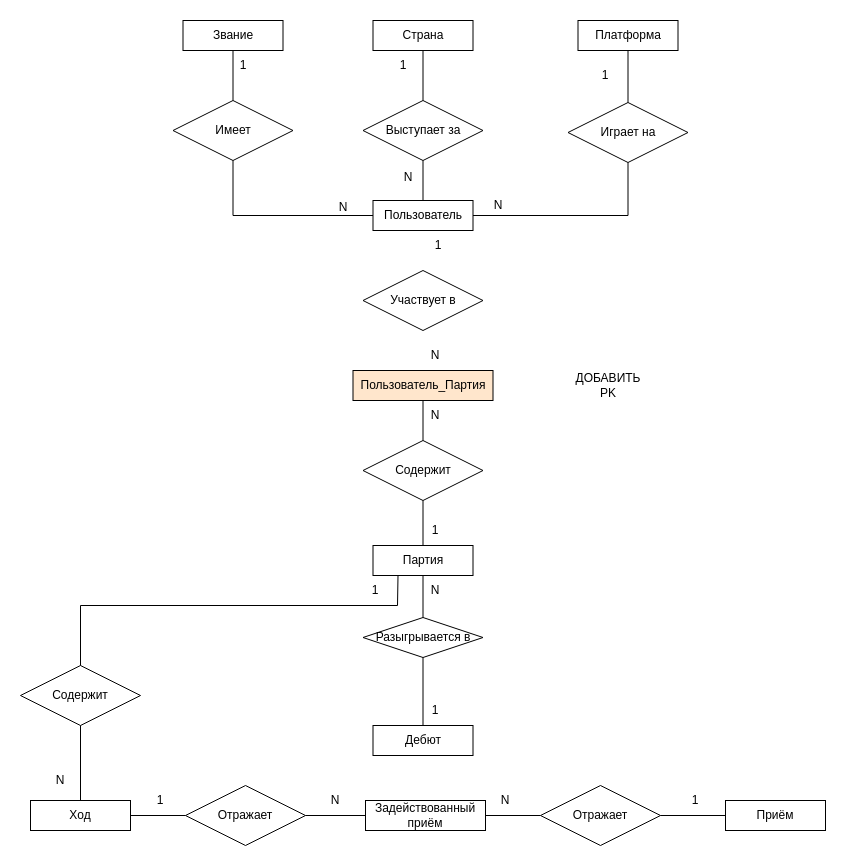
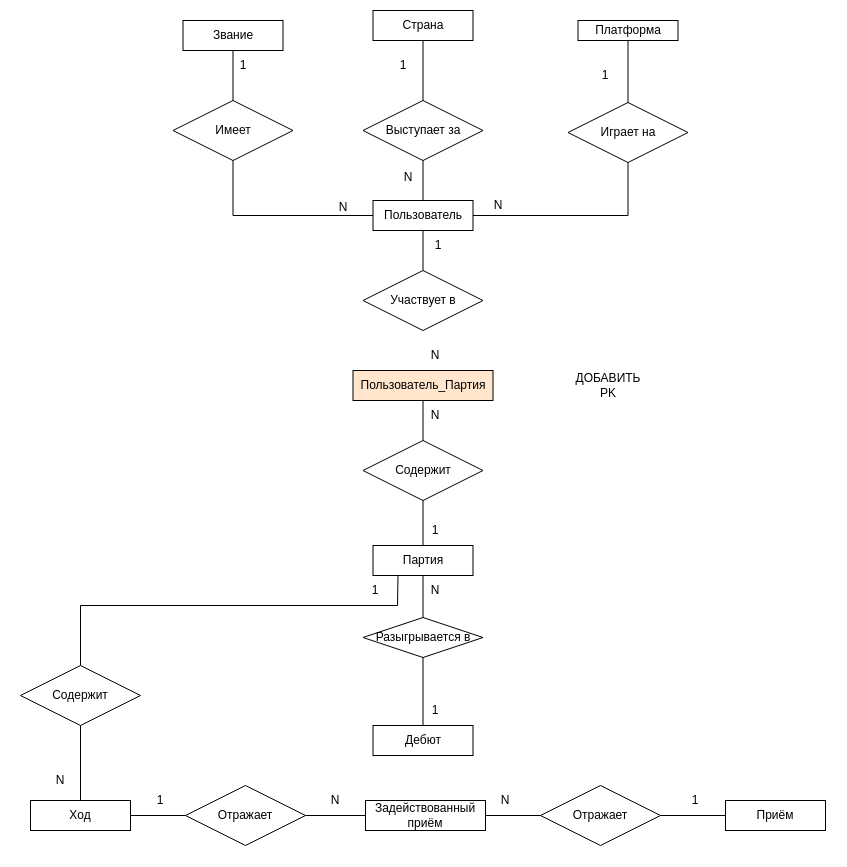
  <mxCell id="0" />
  <mxCell id="1" parent="0" />
  <mxCell id="2" value="Дебют" style="whiteSpace=wrap;html=1;align=center;" parent="1" vertex="1"><mxGeometry x="372.5" y="725" width="100" height="30" as="geometry" /></mxCell>
  <mxCell id="3" value="Партия" style="whiteSpace=wrap;html=1;align=center;" parent="1" vertex="1"><mxGeometry x="372.5" y="545" width="100" height="30" as="geometry" /></mxCell>
  <mxCell id="4" value="Приём" style="whiteSpace=wrap;html=1;align=center;" parent="1" vertex="1"><mxGeometry x="725" y="800" width="100" height="30" as="geometry" /></mxCell>
- <mxCell id="5" value="Платформа" style="whiteSpace=wrap;html=1;align=center;" parent="1" vertex="1"><mxGeometry x="577.5" width="100" height="30" as="geometry" y="20" /></mxCell>
+ <mxCell id="5" value="Платформа" style="whiteSpace=wrap;html=1;align=center;" parent="1" vertex="1"><mxGeometry x="577.5" y="20" width="100" height="20" as="geometry" /></mxCell>
  <mxCell id="6" value="Пользователь" style="whiteSpace=wrap;html=1;align=center;" parent="1" vertex="1"><mxGeometry x="372.5" y="200" width="100" height="30" as="geometry" /></mxCell>
- <mxCell id="7" value="Страна" style="whiteSpace=wrap;html=1;align=center;" parent="1" vertex="1"><mxGeometry x="372.5" width="100" height="30" as="geometry" y="20" /></mxCell>
+ <mxCell id="7" value="Страна" style="whiteSpace=wrap;html=1;align=center;" parent="1" vertex="1"><mxGeometry x="372.5" y="10" width="100" height="30" as="geometry" /></mxCell>
  <mxCell id="8" value="Звание" style="whiteSpace=wrap;html=1;align=center;" parent="1" vertex="1"><mxGeometry x="182.5" width="100" height="30" as="geometry" y="20" /></mxCell>
  <mxCell id="9" value="Содержит" style="shape=rhombus;perimeter=rhombusPerimeter;whiteSpace=wrap;html=1;align=center;" parent="1" vertex="1"><mxGeometry x="362.5" y="440" width="120" height="60" as="geometry" /></mxCell>
  <mxCell id="10" value="" style="endArrow=none;html=1;rounded=0;exitX=0.5;exitY=0;exitDx=0;exitDy=0;entryX=0.5;entryY=1;entryDx=0;entryDy=0;" parent="1" source="3" target="9" edge="1"><mxGeometry relative="1" as="geometry"><mxPoint x="435" y="410" as="sourcePoint" /><mxPoint x="595" y="410" as="targetPoint" /></mxGeometry></mxCell>
  <mxCell id="11" value="Играет на" style="shape=rhombus;perimeter=rhombusPerimeter;whiteSpace=wrap;html=1;align=center;" parent="1" vertex="1"><mxGeometry x="567.5" y="102" width="120" height="60" as="geometry" /></mxCell>
  <mxCell id="12" value="" style="endArrow=none;html=1;rounded=0;exitX=0.5;exitY=0;exitDx=0;exitDy=0;entryX=0.5;entryY=1;entryDx=0;entryDy=0;" parent="1" source="11" target="5" edge="1"><mxGeometry relative="1" as="geometry"><mxPoint x="432.5" y="260" as="sourcePoint" /><mxPoint x="597.5" y="310" as="targetPoint" /></mxGeometry></mxCell>
  <mxCell id="13" value="Выступает за" style="shape=rhombus;perimeter=rhombusPerimeter;whiteSpace=wrap;html=1;align=center;" parent="1" vertex="1"><mxGeometry x="362.5" y="100" width="120" height="60" as="geometry" /></mxCell>
  <mxCell id="14" value="" style="endArrow=none;html=1;rounded=0;exitX=0.5;exitY=1;exitDx=0;exitDy=0;" parent="1" source="13" target="6" edge="1"><mxGeometry relative="1" as="geometry"><mxPoint x="272.5" y="360" as="sourcePoint" /><mxPoint x="272.5" y="410" as="targetPoint" /></mxGeometry></mxCell>
  <mxCell id="15" value="" style="endArrow=none;html=1;rounded=0;exitX=0.5;exitY=1;exitDx=0;exitDy=0;entryX=0.5;entryY=0;entryDx=0;entryDy=0;" parent="1" source="7" target="13" edge="1"><mxGeometry relative="1" as="geometry"><mxPoint x="282.5" y="370" as="sourcePoint" /><mxPoint x="282.5" y="420" as="targetPoint" /></mxGeometry></mxCell>
  <mxCell id="16" value="Имеет" style="shape=rhombus;perimeter=rhombusPerimeter;whiteSpace=wrap;html=1;align=center;" parent="1" vertex="1"><mxGeometry x="172.5" y="100" width="120" height="60" as="geometry" /></mxCell>
  <mxCell id="17" value="" style="endArrow=none;html=1;rounded=0;exitX=0.5;exitY=1;exitDx=0;exitDy=0;entryX=0.5;entryY=0;entryDx=0;entryDy=0;" parent="1" source="8" target="16" edge="1"><mxGeometry relative="1" as="geometry"><mxPoint x="272.5" y="360" as="sourcePoint" /><mxPoint x="272.5" y="410" as="targetPoint" /></mxGeometry></mxCell>
  <mxCell id="18" value="" style="endArrow=none;html=1;rounded=0;exitX=0.5;exitY=1;exitDx=0;exitDy=0;entryX=0;entryY=0.5;entryDx=0;entryDy=0;" parent="1" source="16" target="6" edge="1"><mxGeometry relative="1" as="geometry"><mxPoint x="282.5" y="370" as="sourcePoint" /><mxPoint x="282.5" y="420" as="targetPoint" /><Array as="points"><mxPoint x="232.5" y="215" /></Array></mxGeometry></mxCell>
  <mxCell id="19" value="Разыгрывается в" style="shape=rhombus;perimeter=rhombusPerimeter;whiteSpace=wrap;html=1;align=center;" parent="1" vertex="1"><mxGeometry x="362.5" y="617" width="120" height="40" as="geometry" /></mxCell>
  <mxCell id="20" value="" style="endArrow=none;html=1;rounded=0;exitX=0.5;exitY=1;exitDx=0;exitDy=0;entryX=0.5;entryY=0;entryDx=0;entryDy=0;" parent="1" source="3" target="19" edge="1"><mxGeometry relative="1" as="geometry"><mxPoint x="440" y="565" as="sourcePoint" /><mxPoint x="600" y="565" as="targetPoint" /></mxGeometry></mxCell>
  <mxCell id="21" value="" style="endArrow=none;html=1;rounded=0;exitX=0.5;exitY=0;exitDx=0;exitDy=0;entryX=0.5;entryY=1;entryDx=0;entryDy=0;" parent="1" source="2" target="19" edge="1"><mxGeometry relative="1" as="geometry"><mxPoint x="435" y="585" as="sourcePoint" /><mxPoint x="435" y="645" as="targetPoint" /></mxGeometry></mxCell>
  <mxCell id="22" value="Содержит" style="shape=rhombus;perimeter=rhombusPerimeter;whiteSpace=wrap;html=1;align=center;" parent="1" vertex="1"><mxGeometry x="20" y="665" width="120" height="60" as="geometry" /></mxCell>
  <mxCell id="23" value="N" style="text;html=1;strokeColor=none;fillColor=none;align=center;verticalAlign=middle;whiteSpace=wrap;rounded=0;" parent="1" vertex="1"><mxGeometry x="405" y="575" width="60" height="30" as="geometry" /></mxCell>
  <mxCell id="24" value="N" style="text;html=1;strokeColor=none;fillColor=none;align=center;verticalAlign=middle;whiteSpace=wrap;rounded=0;" parent="1" vertex="1"><mxGeometry x="405" y="400" width="60" height="30" as="geometry" /></mxCell>
  <mxCell id="25" value="N" style="text;html=1;strokeColor=none;fillColor=none;align=center;verticalAlign=middle;whiteSpace=wrap;rounded=0;" parent="1" vertex="1"><mxGeometry x="467.5" y="190" width="60" height="30" as="geometry" /></mxCell>
  <mxCell id="26" value="N" style="text;html=1;strokeColor=none;fillColor=none;align=center;verticalAlign=middle;whiteSpace=wrap;rounded=0;" parent="1" vertex="1"><mxGeometry x="377.5" y="162" width="60" height="30" as="geometry" /></mxCell>
  <mxCell id="27" value="1" style="text;html=1;strokeColor=none;fillColor=none;align=center;verticalAlign=middle;whiteSpace=wrap;rounded=0;" parent="1" vertex="1"><mxGeometry x="574.5" y="60" width="60" height="30" as="geometry" /></mxCell>
  <mxCell id="28" value="1" style="text;html=1;strokeColor=none;fillColor=none;align=center;verticalAlign=middle;whiteSpace=wrap;rounded=0;" parent="1" vertex="1"><mxGeometry x="212.5" y="50" width="60" height="30" as="geometry" /></mxCell>
  <mxCell id="29" value="1" style="text;html=1;strokeColor=none;fillColor=none;align=center;verticalAlign=middle;whiteSpace=wrap;rounded=0;" parent="1" vertex="1"><mxGeometry x="372.5" y="50" width="60" height="30" as="geometry" /></mxCell>
  <mxCell id="30" value="1" style="text;html=1;strokeColor=none;fillColor=none;align=center;verticalAlign=middle;whiteSpace=wrap;rounded=0;" parent="1" vertex="1"><mxGeometry x="405" y="695" width="60" height="30" as="geometry" /></mxCell>
  <mxCell id="31" value="N" style="text;html=1;strokeColor=none;fillColor=none;align=center;verticalAlign=middle;whiteSpace=wrap;rounded=0;" parent="1" vertex="1"><mxGeometry x="30" y="765" width="60" height="30" as="geometry" /></mxCell>
  <mxCell id="32" value="Ход" style="whiteSpace=wrap;html=1;align=center;" parent="1" vertex="1"><mxGeometry x="30" y="800" width="100" height="30" as="geometry" /></mxCell>
  <mxCell id="33" value="N" style="text;html=1;strokeColor=none;fillColor=none;align=center;verticalAlign=middle;whiteSpace=wrap;rounded=0;" parent="1" vertex="1"><mxGeometry x="305" y="785" width="60" height="30" as="geometry" /></mxCell>
  <mxCell id="34" value="N" style="text;html=1;strokeColor=none;fillColor=none;align=center;verticalAlign=middle;whiteSpace=wrap;rounded=0;" parent="1" vertex="1"><mxGeometry x="312.5" y="192" width="60" height="30" as="geometry" /></mxCell>
  <mxCell id="35" value="" style="endArrow=none;html=1;rounded=0;exitX=0.5;exitY=1;exitDx=0;exitDy=0;entryX=0.5;entryY=0;entryDx=0;entryDy=0;" parent="1" source="22" target="32" edge="1"><mxGeometry relative="1" as="geometry"><mxPoint x="505" y="875" as="sourcePoint" /><mxPoint x="665" y="875" as="targetPoint" /></mxGeometry></mxCell>
  <mxCell id="36" value="1" style="text;html=1;strokeColor=none;fillColor=none;align=center;verticalAlign=middle;whiteSpace=wrap;rounded=0;" parent="1" vertex="1"><mxGeometry x="345" y="575" width="60" height="30" as="geometry" /></mxCell>
  <mxCell id="37" value="Задействованный приём" style="whiteSpace=wrap;html=1;align=center;" parent="1" vertex="1"><mxGeometry x="365" y="800" width="120" height="30" as="geometry" /></mxCell>
  <mxCell id="38" value="Отражает" style="shape=rhombus;perimeter=rhombusPerimeter;whiteSpace=wrap;html=1;align=center;" parent="1" vertex="1"><mxGeometry x="540" y="785" width="120" height="60" as="geometry" /></mxCell>
  <mxCell id="39" value="Отражает" style="shape=rhombus;perimeter=rhombusPerimeter;whiteSpace=wrap;html=1;align=center;" parent="1" vertex="1"><mxGeometry x="185" y="785" width="120" height="60" as="geometry" /></mxCell>
  <mxCell id="40" style="edgeStyle=orthogonalEdgeStyle;rounded=0;orthogonalLoop=1;jettySize=auto;html=1;exitX=0.5;exitY=1;exitDx=0;exitDy=0;" parent="1" source="32" target="32" edge="1"><mxGeometry relative="1" as="geometry" /></mxCell>
  <mxCell id="41" value="" style="endArrow=none;html=1;rounded=0;exitX=0;exitY=0.5;exitDx=0;exitDy=0;entryX=1;entryY=0.5;entryDx=0;entryDy=0;" parent="1" source="39" target="32" edge="1"><mxGeometry relative="1" as="geometry"><mxPoint x="595" y="702" as="sourcePoint" /><mxPoint x="635" y="770" as="targetPoint" /></mxGeometry></mxCell>
  <mxCell id="42" value="" style="endArrow=none;html=1;rounded=0;exitX=1;exitY=0.5;exitDx=0;exitDy=0;entryX=0;entryY=0.5;entryDx=0;entryDy=0;" parent="1" source="39" target="37" edge="1"><mxGeometry relative="1" as="geometry"><mxPoint x="525" y="930" as="sourcePoint" /><mxPoint x="710" y="870" as="targetPoint" /></mxGeometry></mxCell>
  <mxCell id="43" value="" style="endArrow=none;html=1;rounded=0;exitX=1;exitY=0.5;exitDx=0;exitDy=0;entryX=0;entryY=0.5;entryDx=0;entryDy=0;" parent="1" source="37" target="38" edge="1"><mxGeometry relative="1" as="geometry"><mxPoint x="615" y="722" as="sourcePoint" /><mxPoint x="615" y="785" as="targetPoint" /></mxGeometry></mxCell>
  <mxCell id="44" value="" style="endArrow=none;html=1;rounded=0;exitX=1;exitY=0.5;exitDx=0;exitDy=0;entryX=0;entryY=0.5;entryDx=0;entryDy=0;" parent="1" source="38" target="4" edge="1"><mxGeometry relative="1" as="geometry"><mxPoint x="625" y="732" as="sourcePoint" /><mxPoint x="625" y="795" as="targetPoint" /></mxGeometry></mxCell>
  <mxCell id="45" value="1" style="text;html=1;strokeColor=none;fillColor=none;align=center;verticalAlign=middle;whiteSpace=wrap;rounded=0;" parent="1" vertex="1"><mxGeometry x="130" y="785" width="60" height="30" as="geometry" /></mxCell>
  <mxCell id="46" style="edgeStyle=orthogonalEdgeStyle;rounded=0;orthogonalLoop=1;jettySize=auto;html=1;exitX=0.5;exitY=1;exitDx=0;exitDy=0;" parent="1" source="32" target="32" edge="1"><mxGeometry relative="1" as="geometry" /></mxCell>
  <mxCell id="47" value="" style="endArrow=none;html=1;rounded=0;exitX=0.25;exitY=1;exitDx=0;exitDy=0;entryX=0.5;entryY=0;entryDx=0;entryDy=0;" parent="1" source="3" target="22" edge="1"><mxGeometry relative="1" as="geometry"><mxPoint x="595" y="687" as="sourcePoint" /><mxPoint x="225" y="635" as="targetPoint" /><Array as="points"><mxPoint x="397" y="605" /><mxPoint x="80" y="605" /></Array></mxGeometry></mxCell>
  <mxCell id="48" value="N" style="text;html=1;strokeColor=none;fillColor=none;align=center;verticalAlign=middle;whiteSpace=wrap;rounded=0;" parent="1" vertex="1"><mxGeometry x="475" y="785" width="60" height="30" as="geometry" /></mxCell>
  <mxCell id="49" value="1" style="text;html=1;strokeColor=none;fillColor=none;align=center;verticalAlign=middle;whiteSpace=wrap;rounded=0;" parent="1" vertex="1"><mxGeometry x="665" y="785" width="60" height="30" as="geometry" /></mxCell>
  <mxCell id="50" value="Пользователь_Партия" style="whiteSpace=wrap;html=1;align=center;fillColor=#ffe6cc;" parent="1" vertex="1"><mxGeometry x="352.5" y="370" width="140" height="30" as="geometry" /></mxCell>
  <mxCell id="51" value="Участвует в" style="shape=rhombus;perimeter=rhombusPerimeter;whiteSpace=wrap;html=1;align=center;" parent="1" vertex="1"><mxGeometry x="362.5" y="270" width="120" height="60" as="geometry" /></mxCell>
  <mxCell id="52" value="1" style="text;html=1;strokeColor=none;fillColor=none;align=center;verticalAlign=middle;whiteSpace=wrap;rounded=0;" parent="1" vertex="1"><mxGeometry x="407.5" y="230" width="60" height="30" as="geometry" /></mxCell>
  <mxCell id="53" value="N" style="text;html=1;strokeColor=none;fillColor=none;align=center;verticalAlign=middle;whiteSpace=wrap;rounded=0;" parent="1" vertex="1"><mxGeometry x="405" y="340" width="60" height="30" as="geometry" /></mxCell>
  <mxCell id="54" value="1" style="text;html=1;strokeColor=none;fillColor=none;align=center;verticalAlign=middle;whiteSpace=wrap;rounded=0;" parent="1" vertex="1"><mxGeometry x="405" y="515" width="60" height="30" as="geometry" /></mxCell>
  <mxCell id="55" value="" style="endArrow=none;html=1;rounded=0;exitX=1;exitY=0.5;exitDx=0;exitDy=0;entryX=0.5;entryY=1;entryDx=0;entryDy=0;" parent="1" source="6" target="11" edge="1"><mxGeometry relative="1" as="geometry"><mxPoint x="637.5" y="112" as="sourcePoint" /><mxPoint x="637.5" y="60" as="targetPoint" /><Array as="points"><mxPoint x="627.5" y="215" /></Array></mxGeometry></mxCell>
+ <mxCell id="56" value="" style="endArrow=none;html=1;rounded=0;entryX=0.5;entryY=1;entryDx=0;entryDy=0;" parent="1" source="51" target="6" edge="1"><mxGeometry relative="1" as="geometry"><mxPoint x="192" y="320" as="sourcePoint" /><mxPoint x="192" y="272" as="targetPoint" /></mxGeometry></mxCell>
  <mxCell id="57" value="" style="endArrow=none;html=1;rounded=0;entryX=0.5;entryY=1;entryDx=0;entryDy=0;" parent="1" source="9" target="50" edge="1"><mxGeometry relative="1" as="geometry"><mxPoint x="612" y="320" as="sourcePoint" /><mxPoint x="612" y="272" as="targetPoint" /></mxGeometry></mxCell>
  <mxCell id="58" value="ДОБАВИТЬ PK" style="text;html=1;strokeColor=none;fillColor=none;align=center;verticalAlign=middle;whiteSpace=wrap;rounded=0;" vertex="1" parent="1"><mxGeometry x="577.5" y="370" width="60" height="30" as="geometry" /></mxCell>
